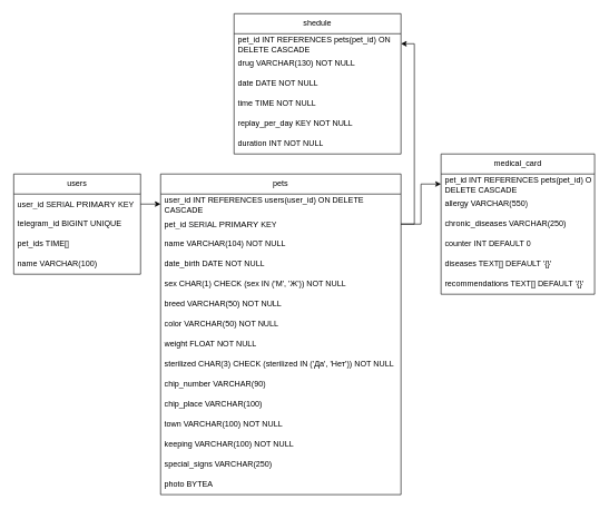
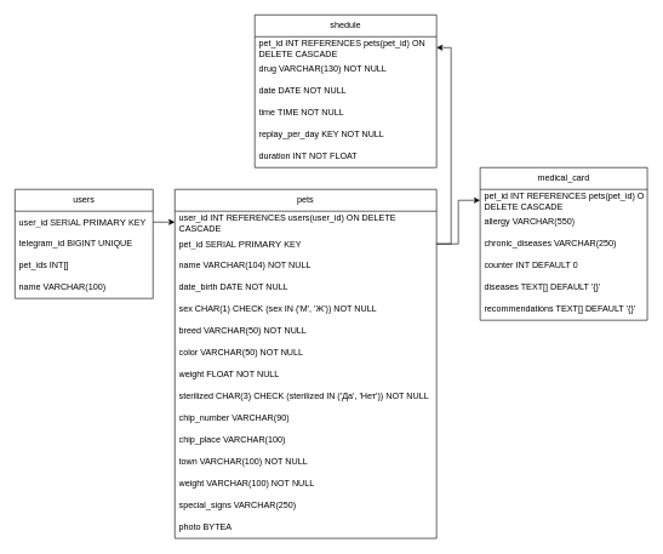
  <mxCell id="0" />
  <mxCell id="1" parent="0" />
  <mxCell id="2" value="users" style="swimlane;fontStyle=0;childLayout=stackLayout;horizontal=1;startSize=30;horizontalStack=0;resizeParent=1;resizeParentMax=0;resizeLast=0;collapsible=1;marginBottom=0;whiteSpace=wrap;html=1;" vertex="1" parent="1"><mxGeometry x="20" y="260" width="190" height="150" as="geometry" /></mxCell>
  <mxCell id="3" value="user_id&amp;nbsp;&lt;span style=&quot;background-color: transparent; font-family: inherit; font-size: var(--_pr-code-fs); font-style: inherit; font-variant-ligatures: inherit; font-variant-caps: inherit; font-weight: inherit; white-space: inherit; color: rgb(12, 13, 14);&quot;&gt;SERIAL &lt;/span&gt;&lt;span style=&quot;background-color: transparent; font-family: inherit; font-style: inherit; font-variant-ligatures: inherit; font-variant-caps: inherit; font-weight: inherit; white-space: inherit; font-size: 13px;&quot;&gt;PRIMARY&lt;/span&gt;&lt;span style=&quot;background-color: transparent; font-family: inherit; font-size: var(--_pr-code-fs); font-style: inherit; font-variant-ligatures: inherit; font-variant-caps: inherit; font-weight: inherit; white-space: inherit; color: rgb(12, 13, 14);&quot;&gt;&amp;nbsp;KEY&lt;/span&gt;" style="text;strokeColor=none;fillColor=none;align=left;verticalAlign=middle;spacingLeft=4;spacingRight=4;overflow=hidden;points=[[0,0.5],[1,0.5]];portConstraint=eastwest;rotatable=0;whiteSpace=wrap;html=1;" vertex="1" parent="2"><mxGeometry y="30" width="190" height="30" as="geometry" /></mxCell>
  <mxCell id="4" value="telegram_id &lt;span class=&quot;hljs-type&quot;&gt;BIGINT&lt;/span&gt; &lt;span class=&quot;hljs-keyword&quot;&gt;UNIQUE&lt;/span&gt;" style="text;strokeColor=none;fillColor=none;align=left;verticalAlign=middle;spacingLeft=4;spacingRight=4;overflow=hidden;points=[[0,0.5],[1,0.5]];portConstraint=eastwest;rotatable=0;whiteSpace=wrap;html=1;" vertex="1" parent="2"><mxGeometry y="60" width="190" height="30" as="geometry" /></mxCell>
- <mxCell id="5" value="pet_ids&amp;nbsp;&lt;span class=&quot;hljs-type&quot;&gt;TIME&lt;/span&gt;[]" style="text;strokeColor=none;fillColor=none;align=left;verticalAlign=middle;spacingLeft=4;spacingRight=4;overflow=hidden;points=[[0,0.5],[1,0.5]];portConstraint=eastwest;rotatable=0;whiteSpace=wrap;html=1;" vertex="1" parent="2"><mxGeometry y="90" width="190" height="30" as="geometry" /></mxCell>
+ <mxCell id="5" value="pet_ids&amp;nbsp;&lt;span class=&quot;hljs-type&quot;&gt;INT&lt;/span&gt;[]" style="text;strokeColor=none;fillColor=none;align=left;verticalAlign=middle;spacingLeft=4;spacingRight=4;overflow=hidden;points=[[0,0.5],[1,0.5]];portConstraint=eastwest;rotatable=0;whiteSpace=wrap;html=1;" vertex="1" parent="2"><mxGeometry y="90" width="190" height="30" as="geometry" /></mxCell>
  <mxCell id="6" value="name VARCHAR(100)" style="text;strokeColor=none;fillColor=none;align=left;verticalAlign=middle;spacingLeft=4;spacingRight=4;overflow=hidden;points=[[0,0.5],[1,0.5]];portConstraint=eastwest;rotatable=0;whiteSpace=wrap;html=1;" vertex="1" parent="2"><mxGeometry y="120" width="190" height="30" as="geometry" /></mxCell>
  <mxCell id="7" value="pets" style="swimlane;fontStyle=0;childLayout=stackLayout;horizontal=1;startSize=30;horizontalStack=0;resizeParent=1;resizeParentMax=0;resizeLast=0;collapsible=1;marginBottom=0;whiteSpace=wrap;html=1;swimlaneFillColor=default;" vertex="1" parent="1"><mxGeometry x="240" y="260" width="360" height="480" as="geometry"><mxRectangle x="274" y="220" width="60" height="30" as="alternateBounds" /></mxGeometry></mxCell>
  <mxCell id="8" value="user_id&amp;nbsp;&lt;span class=&quot;hljs-type&quot;&gt;INT&lt;/span&gt; &lt;span class=&quot;hljs-keyword&quot;&gt;REFERENCES&lt;/span&gt; users(user_id)&amp;nbsp;ON DELETE CASCADE" style="text;strokeColor=none;fillColor=none;align=left;verticalAlign=middle;spacingLeft=4;spacingRight=4;overflow=hidden;points=[[0,0.5],[1,0.5]];portConstraint=eastwest;rotatable=0;whiteSpace=wrap;html=1;" vertex="1" parent="7"><mxGeometry y="30" width="360" height="30" as="geometry" /></mxCell>
  <mxCell id="9" value="pet_id&amp;nbsp;&lt;span style=&quot;font-family: inherit; font-size: var(--_pr-code-fs); font-style: inherit; font-variant-ligatures: inherit; font-variant-caps: inherit; font-weight: inherit; white-space: inherit; background-color: transparent; color: rgb(12, 13, 14);&quot;&gt;SERIAL&amp;nbsp;&lt;/span&gt;&lt;span style=&quot;font-family: inherit; font-style: inherit; font-variant-ligatures: inherit; font-variant-caps: inherit; font-weight: inherit; white-space: inherit; background-color: transparent; font-size: 13px;&quot;&gt;PRIMARY&lt;/span&gt;&lt;span style=&quot;font-family: inherit; font-size: var(--_pr-code-fs); font-style: inherit; font-variant-ligatures: inherit; font-variant-caps: inherit; font-weight: inherit; white-space: inherit; background-color: transparent; color: rgb(12, 13, 14);&quot;&gt;&amp;nbsp;KEY&lt;/span&gt;" style="text;strokeColor=none;fillColor=none;align=left;verticalAlign=middle;spacingLeft=4;spacingRight=4;overflow=hidden;points=[[0,0.5],[1,0.5]];portConstraint=eastwest;rotatable=0;whiteSpace=wrap;html=1;" vertex="1" parent="7"><mxGeometry y="60" width="360" height="30" as="geometry" /></mxCell>
  <mxCell id="10" value="name VARCHAR(104) NOT NULL" style="text;strokeColor=none;fillColor=none;align=left;verticalAlign=middle;spacingLeft=4;spacingRight=4;overflow=hidden;points=[[0,0.5],[1,0.5]];portConstraint=eastwest;rotatable=0;whiteSpace=wrap;html=1;" vertex="1" parent="7"><mxGeometry y="90" width="360" height="30" as="geometry" /></mxCell>
  <mxCell id="11" value="date_birth DATE NOT NULL" style="text;strokeColor=none;fillColor=none;align=left;verticalAlign=middle;spacingLeft=4;spacingRight=4;overflow=hidden;points=[[0,0.5],[1,0.5]];portConstraint=eastwest;rotatable=0;whiteSpace=wrap;html=1;" vertex="1" parent="7"><mxGeometry y="120" width="360" height="30" as="geometry" /></mxCell>
  <mxCell id="12" value="sex&amp;nbsp;&lt;span class=&quot;hljs-type&quot;&gt;CHAR&lt;/span&gt;(&lt;span class=&quot;hljs-number&quot;&gt;1&lt;/span&gt;) &lt;span class=&quot;hljs-keyword&quot;&gt;CHECK&lt;/span&gt; (sex&amp;nbsp;&lt;span class=&quot;hljs-keyword&quot;&gt;IN&lt;/span&gt; (&lt;span class=&quot;hljs-string&quot;&gt;'М'&lt;/span&gt;, &lt;span class=&quot;hljs-string&quot;&gt;'Ж'&lt;/span&gt;)) NOT NULL" style="text;strokeColor=none;fillColor=none;align=left;verticalAlign=middle;spacingLeft=4;spacingRight=4;overflow=hidden;points=[[0,0.5],[1,0.5]];portConstraint=eastwest;rotatable=0;whiteSpace=wrap;html=1;" vertex="1" parent="7"><mxGeometry y="150" width="360" height="30" as="geometry" /></mxCell>
  <mxCell id="13" value="breed VARCHAR(50) NOT NULL" style="text;strokeColor=none;fillColor=none;align=left;verticalAlign=middle;spacingLeft=4;spacingRight=4;overflow=hidden;points=[[0,0.5],[1,0.5]];portConstraint=eastwest;rotatable=0;whiteSpace=wrap;html=1;" vertex="1" parent="7"><mxGeometry y="180" width="360" height="30" as="geometry" /></mxCell>
  <mxCell id="14" value="color VARCHAR(50) NOT NULL" style="text;strokeColor=none;fillColor=none;align=left;verticalAlign=middle;spacingLeft=4;spacingRight=4;overflow=hidden;points=[[0,0.5],[1,0.5]];portConstraint=eastwest;rotatable=0;whiteSpace=wrap;html=1;" vertex="1" parent="7"><mxGeometry y="210" width="360" height="30" as="geometry" /></mxCell>
  <mxCell id="15" value="weight FLOAT NOT NULL" style="text;strokeColor=none;fillColor=none;align=left;verticalAlign=middle;spacingLeft=4;spacingRight=4;overflow=hidden;points=[[0,0.5],[1,0.5]];portConstraint=eastwest;rotatable=0;whiteSpace=wrap;html=1;" vertex="1" parent="7"><mxGeometry y="240" width="360" height="30" as="geometry" /></mxCell>
  <mxCell id="16" value="sterilized&amp;nbsp;&lt;span class=&quot;hljs-type&quot;&gt;CHAR&lt;/span&gt;(3)&amp;nbsp;&lt;span class=&quot;hljs-keyword&quot;&gt;CHECK&lt;/span&gt;&amp;nbsp;(&lt;span class=&quot;hljs-keyword&quot;&gt;sterilized IN&lt;/span&gt;&amp;nbsp;(&lt;span class=&quot;hljs-string&quot;&gt;'Да'&lt;/span&gt;,&amp;nbsp;&lt;span class=&quot;hljs-string&quot;&gt;'Нет'&lt;/span&gt;)) NOT NULL" style="text;strokeColor=none;fillColor=none;align=left;verticalAlign=middle;spacingLeft=4;spacingRight=4;overflow=hidden;points=[[0,0.5],[1,0.5]];portConstraint=eastwest;rotatable=0;whiteSpace=wrap;html=1;" vertex="1" parent="7"><mxGeometry y="270" width="360" height="30" as="geometry" /></mxCell>
  <mxCell id="17" value="chip_number VARCHAR(90)" style="text;strokeColor=none;fillColor=none;align=left;verticalAlign=middle;spacingLeft=4;spacingRight=4;overflow=hidden;points=[[0,0.5],[1,0.5]];portConstraint=eastwest;rotatable=0;whiteSpace=wrap;html=1;" vertex="1" parent="7"><mxGeometry y="300" width="360" height="30" as="geometry" /></mxCell>
  <mxCell id="18" value="chip_place VARCHAR(100)" style="text;strokeColor=none;fillColor=none;align=left;verticalAlign=middle;spacingLeft=4;spacingRight=4;overflow=hidden;points=[[0,0.5],[1,0.5]];portConstraint=eastwest;rotatable=0;whiteSpace=wrap;html=1;" vertex="1" parent="7"><mxGeometry y="330" width="360" height="30" as="geometry" /></mxCell>
  <mxCell id="19" value="town VARCHAR(100) NOT NULL&amp;nbsp;" style="text;strokeColor=none;fillColor=none;align=left;verticalAlign=middle;spacingLeft=4;spacingRight=4;overflow=hidden;points=[[0,0.5],[1,0.5]];portConstraint=eastwest;rotatable=0;whiteSpace=wrap;html=1;" vertex="1" parent="7"><mxGeometry y="360" width="360" height="30" as="geometry" /></mxCell>
- <mxCell id="20" value="keeping VARCHAR(100) NOT NULL" style="text;strokeColor=none;fillColor=none;align=left;verticalAlign=middle;spacingLeft=4;spacingRight=4;overflow=hidden;points=[[0,0.5],[1,0.5]];portConstraint=eastwest;rotatable=0;whiteSpace=wrap;html=1;" vertex="1" parent="7"><mxGeometry y="390" width="360" height="30" as="geometry" /></mxCell>
+ <mxCell id="20" value="weight VARCHAR(100) NOT NULL" style="text;strokeColor=none;fillColor=none;align=left;verticalAlign=middle;spacingLeft=4;spacingRight=4;overflow=hidden;points=[[0,0.5],[1,0.5]];portConstraint=eastwest;rotatable=0;whiteSpace=wrap;html=1;" vertex="1" parent="7"><mxGeometry y="390" width="360" height="30" as="geometry" /></mxCell>
  <mxCell id="21" value="special_signs VARCHAR(250)" style="text;strokeColor=none;fillColor=none;align=left;verticalAlign=middle;spacingLeft=4;spacingRight=4;overflow=hidden;points=[[0,0.5],[1,0.5]];portConstraint=eastwest;rotatable=0;whiteSpace=wrap;html=1;" vertex="1" parent="7"><mxGeometry y="420" width="360" height="30" as="geometry" /></mxCell>
  <mxCell id="22" value="photo&amp;nbsp;BYTEA  " style="text;strokeColor=none;fillColor=none;align=left;verticalAlign=middle;spacingLeft=4;spacingRight=4;overflow=hidden;points=[[0,0.5],[1,0.5]];portConstraint=eastwest;rotatable=0;whiteSpace=wrap;html=1;" vertex="1" parent="7"><mxGeometry y="450" width="360" height="30" as="geometry" /></mxCell>
  <mxCell id="23" value="medical_card" style="swimlane;fontStyle=0;childLayout=stackLayout;horizontal=1;startSize=30;horizontalStack=0;resizeParent=1;resizeParentMax=0;resizeLast=0;collapsible=1;marginBottom=0;whiteSpace=wrap;html=1;" vertex="1" parent="1"><mxGeometry x="660" y="230" width="230" height="210" as="geometry" /></mxCell>
  <mxCell id="24" value="pet_id&amp;nbsp;&lt;span class=&quot;hljs-type&quot;&gt;INT&lt;/span&gt;&amp;nbsp;&lt;span class=&quot;hljs-keyword&quot;&gt;REFERENCES&lt;/span&gt;&amp;nbsp;pets(pet_id)&amp;nbsp;ON DELETE CASCADE" style="text;strokeColor=none;fillColor=none;align=left;verticalAlign=middle;spacingLeft=4;spacingRight=4;overflow=hidden;points=[[0,0.5],[1,0.5]];portConstraint=eastwest;rotatable=0;whiteSpace=wrap;html=1;" vertex="1" parent="23"><mxGeometry y="30" width="230" height="30" as="geometry" /></mxCell>
  <mxCell id="25" value="allergy VARCHAR(550)" style="text;strokeColor=none;fillColor=none;align=left;verticalAlign=middle;spacingLeft=4;spacingRight=4;overflow=hidden;points=[[0,0.5],[1,0.5]];portConstraint=eastwest;rotatable=0;whiteSpace=wrap;html=1;" vertex="1" parent="23"><mxGeometry y="60" width="230" height="30" as="geometry" /></mxCell>
  <mxCell id="26" value="chronic_diseases VARCHAR(250)" style="text;strokeColor=none;fillColor=none;align=left;verticalAlign=middle;spacingLeft=4;spacingRight=4;overflow=hidden;points=[[0,0.5],[1,0.5]];portConstraint=eastwest;rotatable=0;whiteSpace=wrap;html=1;" vertex="1" parent="23"><mxGeometry y="90" width="230" height="30" as="geometry" /></mxCell>
  <mxCell id="27" value="counter&amp;nbsp;&lt;span class=&quot;hljs-type&quot;&gt;INT&lt;/span&gt; &lt;span class=&quot;hljs-keyword&quot;&gt;DEFAULT&lt;/span&gt; &lt;span class=&quot;hljs-number&quot;&gt;0&lt;/span&gt;" style="text;strokeColor=none;fillColor=none;align=left;verticalAlign=middle;spacingLeft=4;spacingRight=4;overflow=hidden;points=[[0,0.5],[1,0.5]];portConstraint=eastwest;rotatable=0;whiteSpace=wrap;html=1;" vertex="1" parent="23"><mxGeometry y="120" width="230" height="30" as="geometry" /></mxCell>
  <mxCell id="28" value="diseases TEXT[] DEFAULT '{}'" style="text;strokeColor=none;fillColor=none;align=left;verticalAlign=middle;spacingLeft=4;spacingRight=4;overflow=hidden;points=[[0,0.5],[1,0.5]];portConstraint=eastwest;rotatable=0;whiteSpace=wrap;html=1;" vertex="1" parent="23"><mxGeometry y="150" width="230" height="30" as="geometry" /></mxCell>
  <mxCell id="29" value="recommendations TEXT[] DEFAULT '{}'" style="text;strokeColor=none;fillColor=none;align=left;verticalAlign=middle;spacingLeft=4;spacingRight=4;overflow=hidden;points=[[0,0.5],[1,0.5]];portConstraint=eastwest;rotatable=0;whiteSpace=wrap;html=1;" vertex="1" parent="23"><mxGeometry y="180" width="230" height="30" as="geometry" /></mxCell>
  <mxCell id="30" value="shedule" style="swimlane;fontStyle=0;childLayout=stackLayout;horizontal=1;startSize=30;horizontalStack=0;resizeParent=1;resizeParentMax=0;resizeLast=0;collapsible=1;marginBottom=0;whiteSpace=wrap;html=1;" vertex="1" parent="1"><mxGeometry x="350" y="20" width="250" height="210" as="geometry" /></mxCell>
  <mxCell id="31" value="pet_id&amp;nbsp;&lt;span class=&quot;hljs-type&quot;&gt;INT&lt;/span&gt;&amp;nbsp;&lt;span class=&quot;hljs-keyword&quot;&gt;REFERENCES&lt;/span&gt;&amp;nbsp;pets(pet_id)&amp;nbsp;ON DELETE CASCADE" style="text;strokeColor=none;fillColor=none;align=left;verticalAlign=middle;spacingLeft=4;spacingRight=4;overflow=hidden;points=[[0,0.5],[1,0.5]];portConstraint=eastwest;rotatable=0;whiteSpace=wrap;html=1;" vertex="1" parent="30"><mxGeometry y="30" width="250" height="30" as="geometry" /></mxCell>
  <mxCell id="32" value="drug VARCHAR(130) NOT NULL" style="text;strokeColor=none;fillColor=none;align=left;verticalAlign=middle;spacingLeft=4;spacingRight=4;overflow=hidden;points=[[0,0.5],[1,0.5]];portConstraint=eastwest;rotatable=0;whiteSpace=wrap;html=1;" vertex="1" parent="30"><mxGeometry y="60" width="250" height="30" as="geometry" /></mxCell>
  <mxCell id="33" value="date DATE NOT NULL" style="text;strokeColor=none;fillColor=none;align=left;verticalAlign=middle;spacingLeft=4;spacingRight=4;overflow=hidden;points=[[0,0.5],[1,0.5]];portConstraint=eastwest;rotatable=0;whiteSpace=wrap;html=1;" vertex="1" parent="30"><mxGeometry y="90" width="250" height="30" as="geometry" /></mxCell>
  <mxCell id="34" value="time TIME NOT NULL" style="text;strokeColor=none;fillColor=none;align=left;verticalAlign=middle;spacingLeft=4;spacingRight=4;overflow=hidden;points=[[0,0.5],[1,0.5]];portConstraint=eastwest;rotatable=0;whiteSpace=wrap;html=1;" vertex="1" parent="30"><mxGeometry y="120" width="250" height="30" as="geometry" /></mxCell>
  <mxCell id="35" value="replay_per_day KEY NOT NULL" style="text;strokeColor=none;fillColor=none;align=left;verticalAlign=middle;spacingLeft=4;spacingRight=4;overflow=hidden;points=[[0,0.5],[1,0.5]];portConstraint=eastwest;rotatable=0;whiteSpace=wrap;html=1;" vertex="1" parent="30"><mxGeometry y="150" width="250" height="30" as="geometry" /></mxCell>
- <mxCell id="36" value="duration INT NOT NULL" style="text;strokeColor=none;fillColor=none;align=left;verticalAlign=middle;spacingLeft=4;spacingRight=4;overflow=hidden;points=[[0,0.5],[1,0.5]];portConstraint=eastwest;rotatable=0;whiteSpace=wrap;html=1;" vertex="1" parent="30"><mxGeometry y="180" width="250" height="30" as="geometry" /></mxCell>
+ <mxCell id="36" value="duration INT NOT FLOAT" style="text;strokeColor=none;fillColor=none;align=left;verticalAlign=middle;spacingLeft=4;spacingRight=4;overflow=hidden;points=[[0,0.5],[1,0.5]];portConstraint=eastwest;rotatable=0;whiteSpace=wrap;html=1;" vertex="1" parent="30"><mxGeometry y="180" width="250" height="30" as="geometry" /></mxCell>
  <mxCell id="37" style="edgeStyle=orthogonalEdgeStyle;rounded=0;orthogonalLoop=1;jettySize=auto;html=1;exitX=1;exitY=0.5;exitDx=0;exitDy=0;entryX=1;entryY=0.5;entryDx=0;entryDy=0;" edge="1" parent="1" source="9" target="31"><mxGeometry relative="1" as="geometry" /></mxCell>
  <mxCell id="38" style="edgeStyle=orthogonalEdgeStyle;rounded=0;orthogonalLoop=1;jettySize=auto;html=1;exitX=1;exitY=0.5;exitDx=0;exitDy=0;entryX=0;entryY=0.5;entryDx=0;entryDy=0;" edge="1" parent="1" source="3" target="8"><mxGeometry relative="1" as="geometry" /></mxCell>
  <mxCell id="39" style="edgeStyle=orthogonalEdgeStyle;rounded=0;orthogonalLoop=1;jettySize=auto;html=1;exitX=1;exitY=0.5;exitDx=0;exitDy=0;entryX=0;entryY=0.5;entryDx=0;entryDy=0;" edge="1" parent="1" source="9" target="24"><mxGeometry relative="1" as="geometry" /></mxCell>
